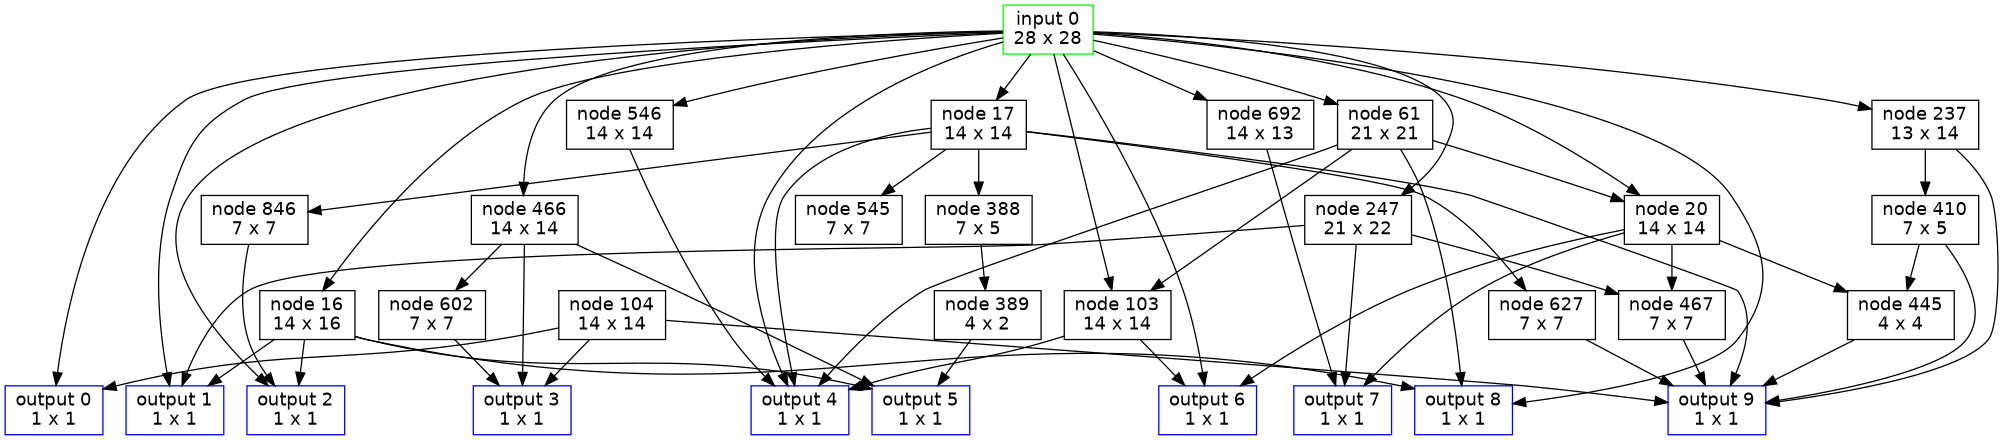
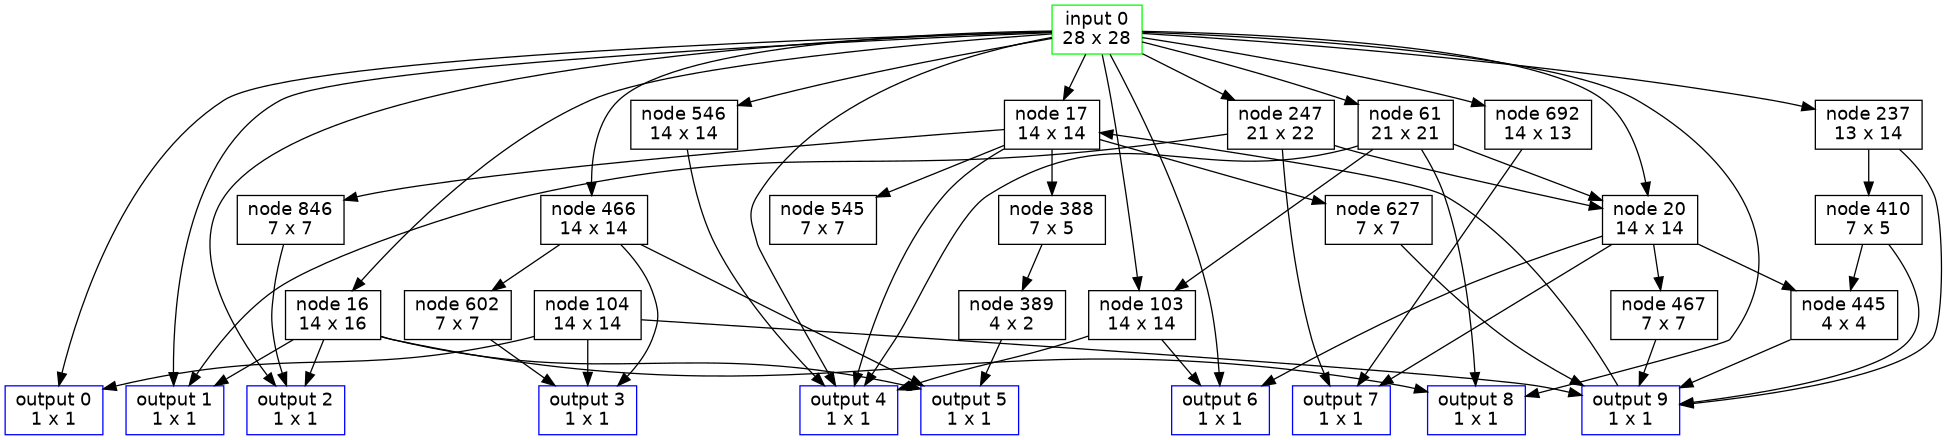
  digraph {
    fontname="DejaVu Sans"
    node [fontname="DejaVu Sans" shape=box]
    edge [fontname="DejaVu Sans"]
    n1 [color=green label="input 0\n28 x 28"]
    n2 [color=blue label="output 0\n1 x 1"]
    n3 [color=blue label="output 1\n1 x 1"]
    n4 [color=blue label="output 2\n1 x 1"]
    n5 [color=blue label="output 3\n1 x 1"]
    n6 [color=blue label="output 4\n1 x 1"]
    n7 [color=blue label="output 5\n1 x 1"]
    n8 [color=blue label="output 6\n1 x 1"]
    n9 [color=blue label="output 7\n1 x 1"]
    n10 [color=blue label="output 8\n1 x 1"]
    n11 [color=blue label="output 9\n1 x 1"]
    n12 [label="node 61\n21 x 21"]
    n13 [label="node 247\n21 x 22"]
    n14 [label="node 16\n14 x 16"]
    n15 [label="node 17\n14 x 14"]
    n16 [label="node 20\n14 x 14"]
    n17 [label="node 103\n14 x 14"]
    n18 [label="node 237\n13 x 14"]
    n19 [label="node 466\n14 x 14"]
    n20 [label="node 546\n14 x 14"]
    n21 [label="node 692\n14 x 13"]
    n22 [label="node 388\n7 x 5"]
    n23 [label="node 545\n7 x 7"]
    n24 [label="node 627\n7 x 7"]
    n25 [label="node 846\n7 x 7"]
    n26 [label="node 467\n7 x 7"]
    n27 [label="node 445\n4 x 4"]
    n28 [label="node 104\n14 x 14"]
    n29 [label="node 410\n7 x 5"]
    n30 [label="node 602\n7 x 7"]
    n31 [label="node 389\n4 x 2"]
    subgraph sub_1 {
      rank=source
      n1
    }
    subgraph sub_2 {
      rank=sink
      n2
      n3
      n4
      n5
      n6
      n7
      n8
      n9
      n10
      n11
    }
    n1 -> n2
    n1 -> n3
    n1 -> n4
    n1 -> n6
    n1 -> n8
    n1 -> n10
    n1 -> n12
    n1 -> n13
    n1 -> n14
    n1 -> n15
    n1 -> n16
    n1 -> n17
    n1 -> n18
    n1 -> n19
    n1 -> n20
    n1 -> n21
    n2 -> n3 [style=invis]
    n3 -> n4 [style=invis]
    n4 -> n5 [style=invis]
    n5 -> n6 [style=invis]
    n6 -> n7 [style=invis]
    n7 -> n8 [style=invis]
    n8 -> n9 [style=invis]
    n9 -> n10 [style=invis]
    n10 -> n11 [style=invis]
    n12 -> n6
    n12 -> n10
    n12 -> n16
    n12 -> n17
    n13 -> n3
    n13 -> n9
-   n13 -> n26
+   n13 -> n16
    n14 -> n3
    n14 -> n4
    n14 -> n7
    n14 -> n10
    n15 -> n6
-   n15 -> n11
+   n11 -> n15
    n15 -> n22
    n15 -> n23
    n15 -> n24
    n15 -> n25
    n16 -> n8
    n16 -> n9
    n16 -> n26
    n16 -> n27
    n17 -> n6
    n17 -> n8
    n18 -> n11
    n18 -> n29
    n19 -> n5
    n19 -> n7
    n19 -> n30
    n20 -> n6
    n21 -> n9
    n22 -> n31
    n24 -> n11
    n25 -> n4
    n26 -> n11
    n27 -> n11
    n28 -> n2
    n28 -> n5
    n28 -> n11
    n29 -> n11
    n29 -> n27
    n30 -> n5
    n31 -> n7
  }
